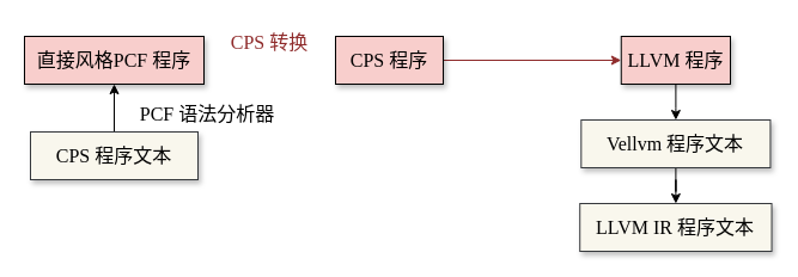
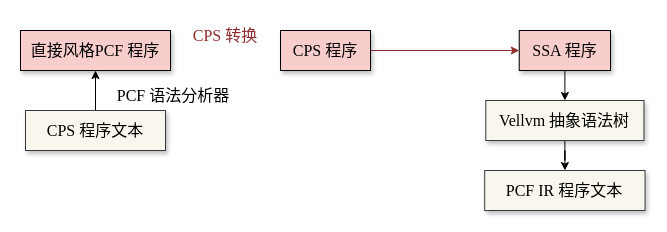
  <mxCell id="0" />
  <mxCell id="1" parent="0" />
  <mxCell id="2" value="" style="edgeStyle=orthogonalEdgeStyle;rounded=0;orthogonalLoop=1;jettySize=auto;html=1;fillColor=#f8cecc;strokeColor=#8F2B2B;shadow=0;strokeWidth=1;" edge="1" parent="1" source="3" target="5"><mxGeometry relative="1" as="geometry" /></mxCell>
  <mxCell id="3" value="&lt;span style=&quot;color: rgb(0, 0, 0); font-family: &amp;quot;Times New Roman&amp;quot;; font-size: 16px; font-style: normal; font-variant-ligatures: normal; font-variant-caps: normal; font-weight: 400; letter-spacing: normal; orphans: 2; text-align: center; text-indent: 0px; text-transform: none; widows: 2; word-spacing: 0px; -webkit-text-stroke-width: 0px; text-decoration-thickness: initial; text-decoration-style: initial; text-decoration-color: initial; float: none; display: inline !important;&quot;&gt;CPS 程序&lt;/span&gt;" style="rounded=0;whiteSpace=wrap;html=1;shadow=1;fillColor=#f8cecc;strokeColor=#000000;labelBackgroundColor=none;" vertex="1" parent="1"><mxGeometry x="280" y="30" width="90" height="40" as="geometry" /></mxCell>
  <mxCell id="4" value="" style="edgeStyle=orthogonalEdgeStyle;rounded=0;orthogonalLoop=1;jettySize=auto;html=1;" edge="1" parent="1" source="5" target="10"><mxGeometry relative="1" as="geometry" /></mxCell>
- <mxCell id="5" value="&lt;font face=&quot;Times New Roman&quot;&gt;&lt;span style=&quot;font-size: 16px;&quot;&gt;LLVM 程序&lt;/span&gt;&lt;/font&gt;" style="rounded=0;whiteSpace=wrap;html=1;shadow=1;fillColor=#f8cecc;strokeColor=#000000;labelBackgroundColor=none;" vertex="1" parent="1"><mxGeometry x="518.75" y="30" width="91.25" height="40" as="geometry" /></mxCell>
+ <mxCell id="5" value="&lt;font face=&quot;Times New Roman&quot;&gt;&lt;span style=&quot;font-size: 16px;&quot;&gt;SSA 程序&lt;/span&gt;&lt;/font&gt;" style="rounded=0;whiteSpace=wrap;html=1;shadow=1;fillColor=#f8cecc;strokeColor=#000000;labelBackgroundColor=none;" vertex="1" parent="1"><mxGeometry x="518.75" y="30" width="91.25" height="40" as="geometry" /></mxCell>
  <mxCell id="6" value="直接风格PCF 程序" style="rounded=0;whiteSpace=wrap;html=1;labelBackgroundColor=none;fontFamily=Times New Roman;fontSize=16;shadow=1;fillColor=#f8cecc;strokeColor=#000000;" vertex="1" parent="1"><mxGeometry x="20" y="30" width="150" height="40" as="geometry" /></mxCell>
  <mxCell id="7" value="" style="edgeStyle=orthogonalEdgeStyle;rounded=0;orthogonalLoop=1;jettySize=auto;html=1;" edge="1" parent="1" source="8" target="6"><mxGeometry relative="1" as="geometry" /></mxCell>
  <mxCell id="8" value="CPS 程序文本" style="rounded=0;whiteSpace=wrap;html=1;labelBackgroundColor=none;fontFamily=Times New Roman;fontSize=16;shadow=1;fillColor=#f9f7ed;strokeColor=#36393d;" vertex="1" parent="1"><mxGeometry x="25" y="110" width="140" height="40" as="geometry" /></mxCell>
  <mxCell id="9" value="" style="edgeStyle=orthogonalEdgeStyle;rounded=0;orthogonalLoop=1;jettySize=auto;html=1;" edge="1" parent="1" source="10" target="11"><mxGeometry relative="1" as="geometry" /></mxCell>
- <mxCell id="10" value="Vellvm 程序文本" style="rounded=0;whiteSpace=wrap;html=1;labelBackgroundColor=none;fontFamily=Times New Roman;fontSize=16;shadow=1;fillColor=#f9f7ed;strokeColor=#36393d;" vertex="1" parent="1"><mxGeometry x="485.31" y="100" width="158.12" height="40" as="geometry" /></mxCell>
- <mxCell id="11" value="LLVM IR 程序文本" style="rounded=0;whiteSpace=wrap;html=1;labelBackgroundColor=none;fontFamily=Times New Roman;fontSize=16;shadow=1;fillColor=#f9f7ed;strokeColor=#36393d;" vertex="1" parent="1"><mxGeometry x="484.22" y="170" width="160.32" height="40" as="geometry" /></mxCell>
+ <mxCell id="10" value="Vellvm 抽象语法树" style="rounded=0;whiteSpace=wrap;html=1;labelBackgroundColor=none;fontFamily=Times New Roman;fontSize=16;shadow=1;fillColor=#f9f7ed;strokeColor=#36393d;" vertex="1" parent="1"><mxGeometry x="485.31" y="100" width="158.12" height="40" as="geometry" /></mxCell>
+ <mxCell id="11" value="PCF IR 程序文本" style="rounded=0;whiteSpace=wrap;html=1;labelBackgroundColor=none;fontFamily=Times New Roman;fontSize=16;shadow=1;fillColor=#f9f7ed;strokeColor=#36393d;" vertex="1" parent="1"><mxGeometry x="484.22" y="170" width="160.32" height="40" as="geometry" /></mxCell>
  <mxCell id="12" value="PCF 语法分析器" style="text;html=1;strokeColor=none;fillColor=none;align=center;verticalAlign=middle;whiteSpace=wrap;rounded=0;fontSize=16;fontFamily=Times New Roman;fontColor=#000000;" vertex="1" parent="1"><mxGeometry x="112.5" y="80" width="120" height="30" as="geometry" /></mxCell>
  <mxCell id="13" value="&lt;font&gt;CPS 转换&lt;/font&gt;" style="text;html=1;strokeColor=none;fillColor=none;align=center;verticalAlign=middle;whiteSpace=wrap;rounded=0;fontSize=16;fontFamily=Times New Roman;fontColor=#8F2B2B;" vertex="1" parent="1"><mxGeometry x="180" y="20" width="90" height="30" as="geometry" /></mxCell>
